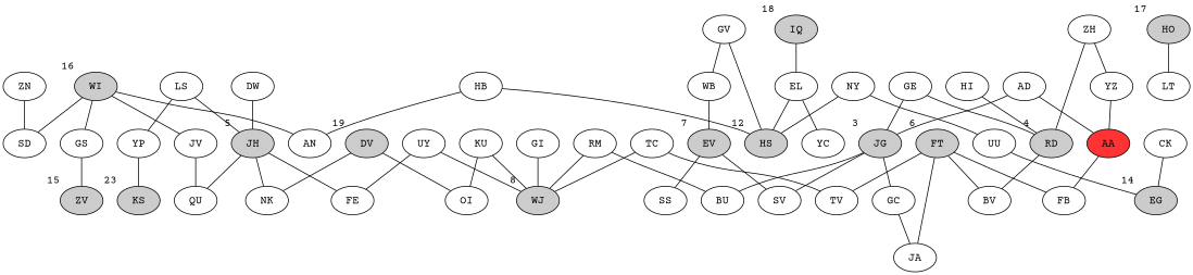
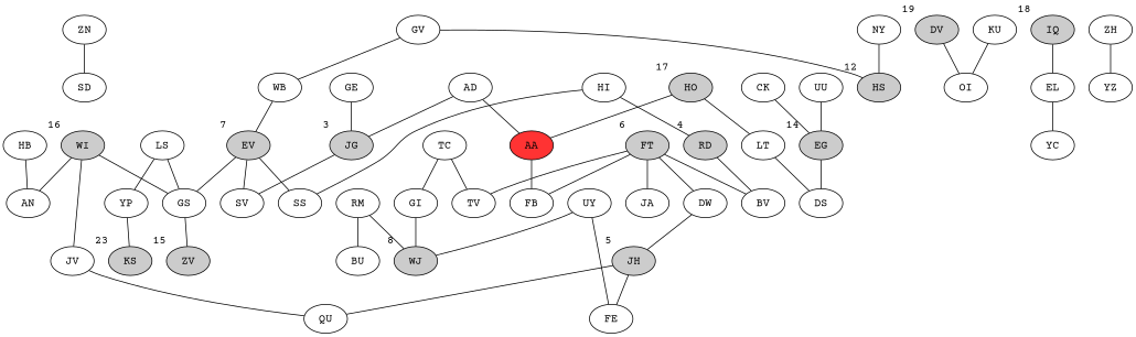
  strict graph {
    fontname="Courier Prime"
    node [fontname="Courier Prime"]
    edge [fontname="Courier Prime"]
    ZN
    SD
    ZV [fillcolor="#cccccc" style=filled xlabel=15]
    HO [fillcolor="#cccccc" style=filled xlabel=17]
    LT
+   DS
    FT [fillcolor="#cccccc" style=filled xlabel=" 6"]
    DW
    BV
    JA
    FB
    TV
    JH [fillcolor="#cccccc" style=filled xlabel=" 5"]
-   NK
    QU
    FE
    AA [fillcolor="#ff3333" style=filled]
    AD
    JG [fillcolor="#cccccc" style=filled xlabel=" 3"]
    BU
    SV
-   GC
    GE
    RD [fillcolor="#cccccc" style=filled xlabel=" 4"]
    WJ [fillcolor="#cccccc" style=filled xlabel=" 8"]
    GI
    RM
    GV
    WB
    HS [fillcolor="#cccccc" style=filled xlabel=12]
    EV [fillcolor="#cccccc" style=filled xlabel=" 7"]
    GS
    SS
    EG [fillcolor="#cccccc" style=filled xlabel=14]
    CK
    DV [fillcolor="#cccccc" style=filled xlabel=19]
    OI
    EL
    YC
    KU
    WI [fillcolor="#cccccc" style=filled xlabel=16]
    AN
    JV
    TC
    LS
    YP
    KS [fillcolor="#cccccc" style=filled xlabel=23]
    ZH
    YZ
    NY
    UU
    IQ [fillcolor="#cccccc" style=filled xlabel=18]
    HI
    UY
    HB
    ZN -- SD
    HO -- LT
+   LT -- DS
+   FT -- DW
    FT -- BV
    FT -- JA
    FT -- FB
    FT -- TV
    DW -- JH
-   JH -- NK
    JH -- QU
    JH -- FE
    AA -- FB
    AD -- AA
    AD -- JG
-   JG -- BU
    JG -- SV
-   JG -- GC
-   GC -- JA
    GE -- JG
-   GE -- RD
    RD -- BV
    GI -- WJ
    RM -- BU
    RM -- WJ
    GV -- WB
    GV -- HS
    WB -- EV
    EV -- SV
+   EV -- GS
    EV -- SS
    GS -- ZV
+   EG -- DS
    CK -- EG
-   DV -- NK
    DV -- OI
-   EL -- HS
    EL -- YC
-   KU -- WJ
    KU -- OI
-   WI -- SD
    WI -- GS
    WI -- AN
    WI -- JV
    JV -- QU
    TC -- TV
-   TC -- WJ
-   LS -- JH
+   TC -- GI
+   LS -- GS
    LS -- YP
    YP -- KS
-   ZH -- RD
    ZH -- YZ
-   YZ -- AA
+   HO -- AA
    NY -- HS
-   NY -- UU
    UU -- EG
    IQ -- EL
    HI -- RD
+   HI -- SS
    UY -- FE
    UY -- WJ
-   HB -- HS
    HB -- AN
  }
